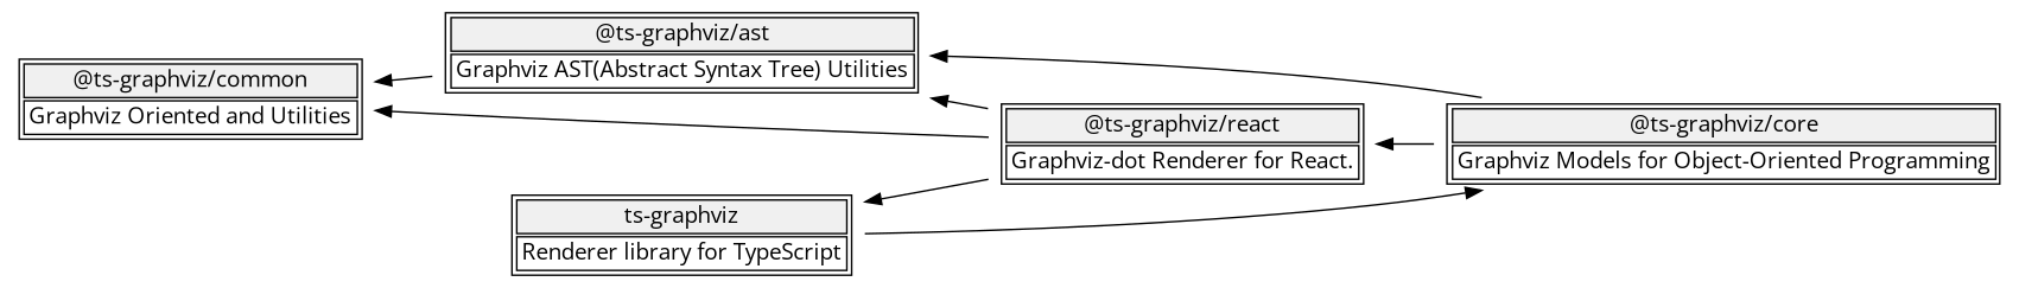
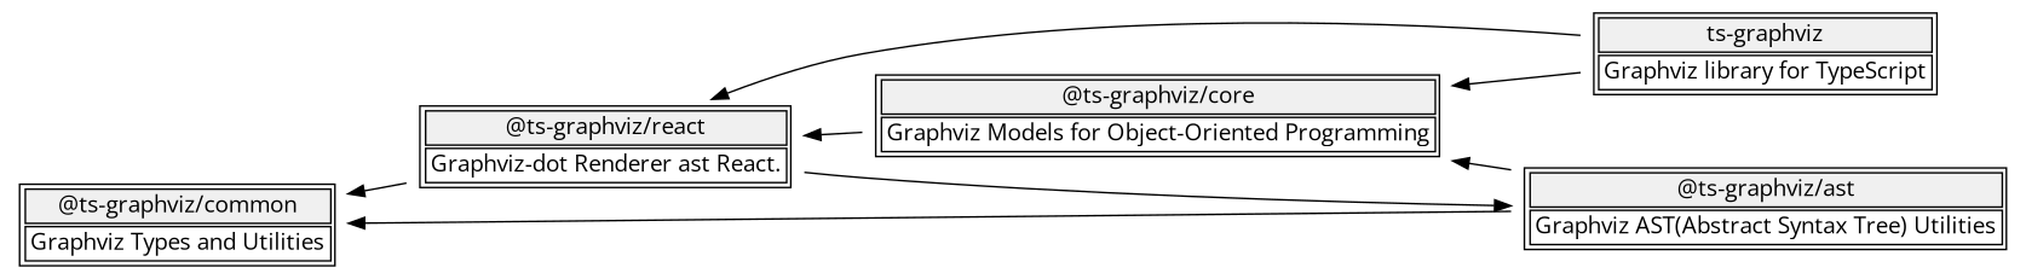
  digraph {
    fontname="Open Sans"
    newrank=true
    rankdir=LR
    node [fontname="Open Sans" shape=none]
    edge [dir=back fontname="Open Sans"]
-   n1 [label=<<TABLE><TR><TD PORT="name" BGCOLOR="#f0f0f0" ALIGN="CENTER">ts-graphviz</TD></TR><TR><TD PORT="description" ALIGN="CENTER">Renderer library for TypeScript</TD></TR></TABLE>>]
-   n2 [label=<<TABLE><TR><TD PORT="name" BGCOLOR="#f0f0f0" ALIGN="CENTER">@ts-graphviz/react</TD></TR><TR><TD PORT="description" ALIGN="CENTER">Graphviz-dot Renderer for React.</TD></TR></TABLE>>]
+   n1 [label=<<TABLE><TR><TD PORT="name" BGCOLOR="#f0f0f0" ALIGN="CENTER">ts-graphviz</TD></TR><TR><TD PORT="description" ALIGN="CENTER">Graphviz library for TypeScript</TD></TR></TABLE>>]
+   n2 [label=<<TABLE><TR><TD PORT="name" BGCOLOR="#f0f0f0" ALIGN="CENTER">@ts-graphviz/react</TD></TR><TR><TD PORT="description" ALIGN="CENTER">Graphviz-dot Renderer ast React.</TD></TR></TABLE>>]
    n3 [label=<<TABLE><TR><TD PORT="name" BGCOLOR="#f0f0f0" ALIGN="CENTER">@ts-graphviz/ast</TD></TR><TR><TD PORT="description" ALIGN="CENTER">Graphviz AST(Abstract Syntax Tree) Utilities</TD></TR></TABLE>>]
    n4 [label=<<TABLE><TR><TD PORT="name" BGCOLOR="#f0f0f0" ALIGN="CENTER">@ts-graphviz/core</TD></TR><TR><TD PORT="description" ALIGN="CENTER">Graphviz Models for Object-Oriented Programming</TD></TR></TABLE>>]
-   n5 [label=<<TABLE><TR><TD PORT="name" BGCOLOR="#f0f0f0" ALIGN="CENTER">@ts-graphviz/common</TD></TR><TR><TD PORT="description" ALIGN="CENTER">Graphviz Oriented and Utilities</TD></TR></TABLE>>]
-   n1 -> n2
+   n5 [label=<<TABLE><TR><TD PORT="name" BGCOLOR="#f0f0f0" ALIGN="CENTER">@ts-graphviz/common</TD></TR><TR><TD PORT="description" ALIGN="CENTER">Graphviz Types and Utilities</TD></TR></TABLE>>]
+   n2 -> n1
    n2 -> n4
    n3 -> n2
-   n3 -> n4
+   n4 -> n3
    n4 -> n1
    n5 -> n2
    n5 -> n3
  }
